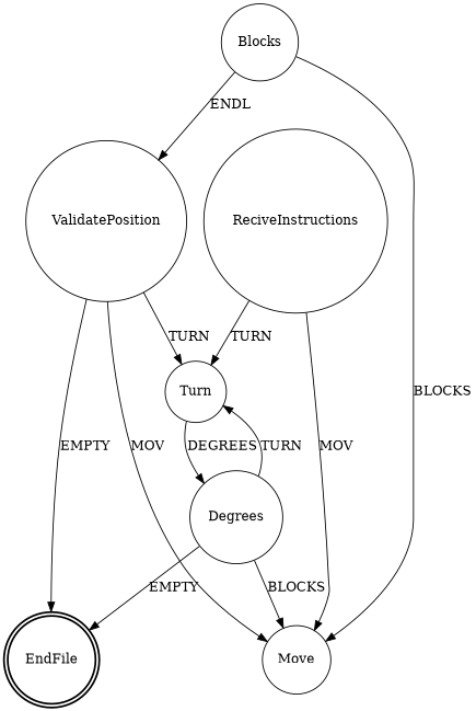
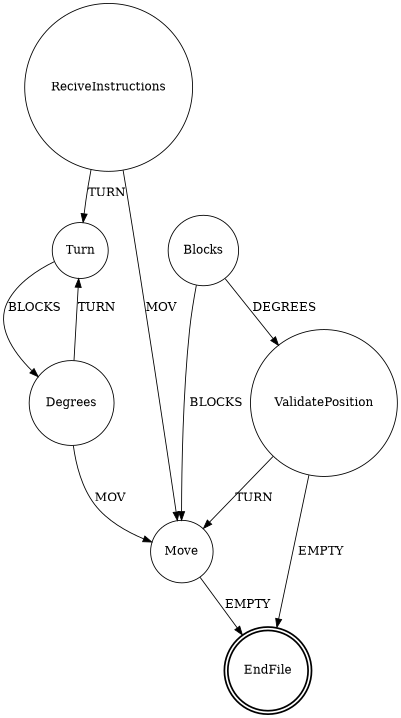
  digraph {
    node [shape=circle]
    ReciveInstructions
    Turn
    Move
    Degrees
    EndFile [penwidth=2 shape=doublecircle]
    Blocks
    ValidatePosition
    ReciveInstructions -> Turn [label=TURN]
    ReciveInstructions -> Move [label=MOV]
-   Turn -> Degrees [label=DEGREES]
+   Turn -> Degrees [label=BLOCKS]
    Degrees -> Turn [label=TURN]
-   Degrees -> Move [label=BLOCKS]
-   Degrees -> EndFile [label=EMPTY]
+   Degrees -> Move [label=MOV]
+   Move -> EndFile [label=EMPTY]
    Blocks -> Move [label=BLOCKS]
-   Blocks -> ValidatePosition [label=ENDL]
-   ValidatePosition -> Turn [label=TURN]
-   ValidatePosition -> Move [label=MOV]
+   Blocks -> ValidatePosition [label=DEGREES]
+   ValidatePosition -> Move [label=TURN]
    ValidatePosition -> EndFile [label=EMPTY]
  }
